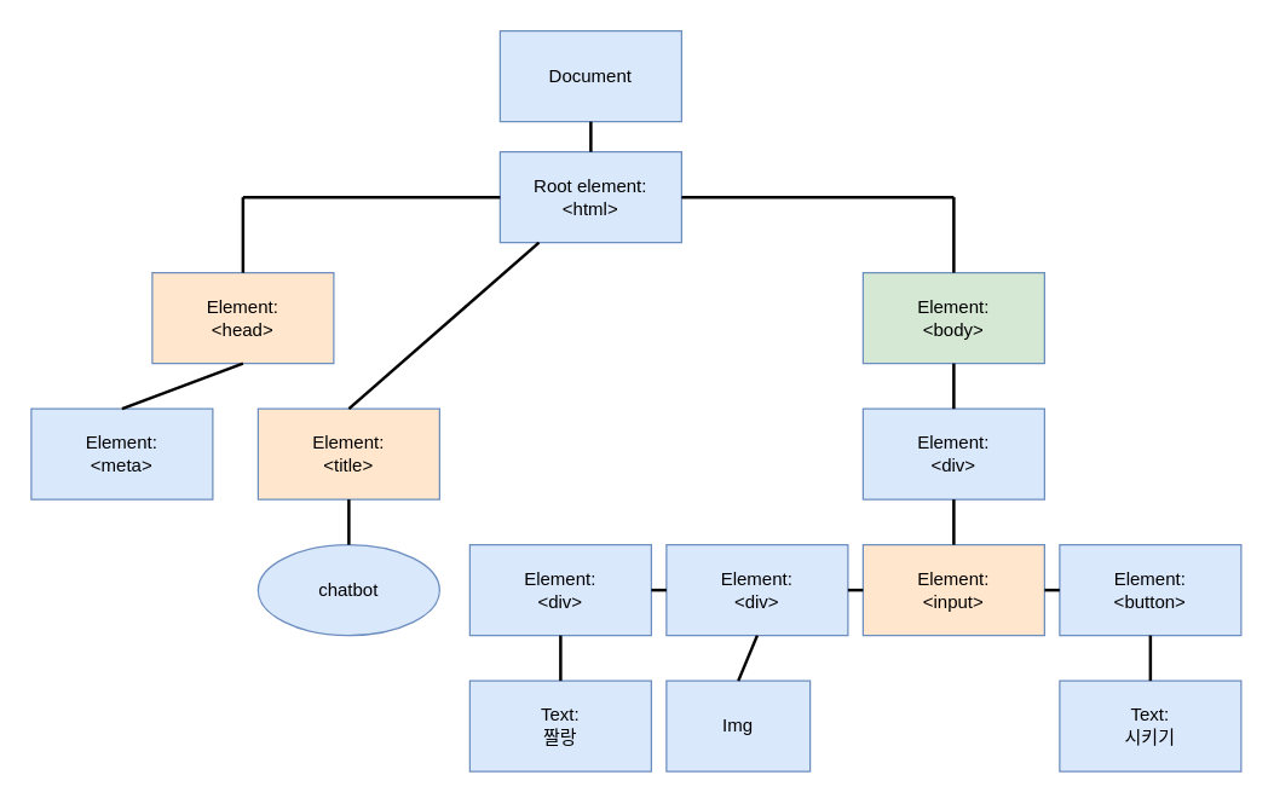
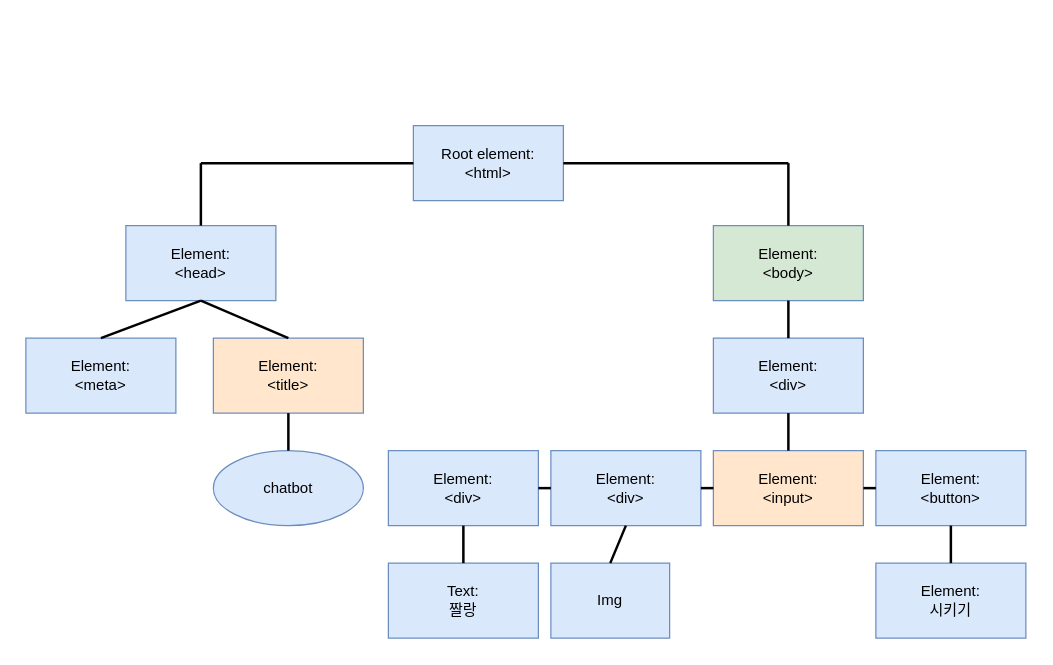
  <mxCell id="0" />
  <mxCell id="1" parent="0" />
- <mxCell id="2" value="Document" style="rounded=0;whiteSpace=wrap;html=1;fillColor=#dae8fc;strokeColor=#6c8ebf;" vertex="1" parent="1"><mxGeometry x="330" y="20" width="120" height="60" as="geometry" /></mxCell>
  <mxCell id="3" value="Root element:&lt;br&gt;&amp;lt;html&amp;gt;" style="rounded=0;whiteSpace=wrap;html=1;fillColor=#dae8fc;strokeColor=#6c8ebf;" vertex="1" parent="1"><mxGeometry x="330" y="100" width="120" height="60" as="geometry" /></mxCell>
- <mxCell id="4" value="Element:&lt;br&gt;&amp;lt;head&amp;gt;" style="rounded=0;whiteSpace=wrap;html=1;fillColor=#ffe6cc;strokeColor=#6c8ebf;" vertex="1" parent="1"><mxGeometry x="100" y="180" width="120" height="60" as="geometry" /></mxCell>
+ <mxCell id="4" value="Element:&lt;br&gt;&amp;lt;head&amp;gt;" style="rounded=0;whiteSpace=wrap;html=1;fillColor=#dae8fc;strokeColor=#6c8ebf;" vertex="1" parent="1"><mxGeometry x="100" y="180" width="120" height="60" as="geometry" /></mxCell>
  <mxCell id="5" value="Element:&lt;br&gt;&amp;lt;meta&amp;gt;" style="rounded=0;whiteSpace=wrap;html=1;fillColor=#dae8fc;strokeColor=#6c8ebf;" vertex="1" parent="1"><mxGeometry x="20" y="270" width="120" height="60" as="geometry" /></mxCell>
  <mxCell id="6" value="Element:&lt;br&gt;&amp;lt;title&amp;gt;" style="rounded=0;whiteSpace=wrap;html=1;fillColor=#ffe6cc;strokeColor=#6c8ebf;" vertex="1" parent="1"><mxGeometry x="170" y="270" width="120" height="60" as="geometry" /></mxCell>
  <mxCell id="7" value="chatbot" style="ellipse;whiteSpace=wrap;html=1;fillColor=#dae8fc;strokeColor=#6c8ebf;" vertex="1" parent="1"><mxGeometry x="170" y="360" width="120" height="60" as="geometry" /></mxCell>
  <mxCell id="8" value="Element:&lt;br&gt;&amp;lt;body&amp;gt;" style="rounded=0;whiteSpace=wrap;html=1;fillColor=#d5e8d4;strokeColor=#6c8ebf;" vertex="1" parent="1"><mxGeometry x="570" y="180" width="120" height="60" as="geometry" /></mxCell>
  <mxCell id="9" value="Element:&lt;br&gt;&amp;lt;div&amp;gt;" style="rounded=0;whiteSpace=wrap;html=1;fillColor=#dae8fc;strokeColor=#6c8ebf;" vertex="1" parent="1"><mxGeometry x="570" y="270" width="120" height="60" as="geometry" /></mxCell>
  <mxCell id="10" value="Element:&lt;br&gt;&amp;lt;div&amp;gt;" style="rounded=0;whiteSpace=wrap;html=1;fillColor=#dae8fc;strokeColor=#6c8ebf;" vertex="1" parent="1"><mxGeometry x="440" y="360" width="120" height="60" as="geometry" /></mxCell>
  <mxCell id="11" value="&lt;font face=&quot;helvetica&quot;&gt;Element:&lt;br&gt;&amp;lt;input&amp;gt;&lt;br&gt;&lt;/font&gt;" style="rounded=0;whiteSpace=wrap;html=1;fillColor=#ffe6cc;strokeColor=#6c8ebf;" vertex="1" parent="1"><mxGeometry x="570" y="360" width="120" height="60" as="geometry" /></mxCell>
  <mxCell id="12" value="Element:&lt;br&gt;&amp;lt;button&amp;gt;" style="rounded=0;whiteSpace=wrap;html=1;fillColor=#dae8fc;strokeColor=#6c8ebf;" vertex="1" parent="1"><mxGeometry x="700" y="360" width="120" height="60" as="geometry" /></mxCell>
  <mxCell id="13" value="&lt;span style=&quot;font-family: &amp;#34;helvetica&amp;#34;&quot;&gt;Element:&lt;/span&gt;&lt;br style=&quot;font-family: &amp;#34;helvetica&amp;#34;&quot;&gt;&lt;span style=&quot;font-family: &amp;#34;helvetica&amp;#34;&quot;&gt;&amp;lt;div&amp;gt;&lt;/span&gt;" style="rounded=0;whiteSpace=wrap;html=1;fillColor=#dae8fc;strokeColor=#6c8ebf;" vertex="1" parent="1"><mxGeometry x="310" y="360" width="120" height="60" as="geometry" /></mxCell>
  <mxCell id="14" value="Text:&lt;br&gt;짤랑" style="rounded=0;whiteSpace=wrap;html=1;fillColor=#dae8fc;strokeColor=#6c8ebf;" vertex="1" parent="1"><mxGeometry x="310" y="450" width="120" height="60" as="geometry" /></mxCell>
  <mxCell id="15" value="Img" style="rounded=0;whiteSpace=wrap;html=1;fillColor=#dae8fc;strokeColor=#6c8ebf;" vertex="1" parent="1"><mxGeometry x="440" y="450" width="95" height="60" as="geometry" /></mxCell>
- <mxCell id="16" value="Text:&lt;br&gt;시키기" style="rounded=0;whiteSpace=wrap;html=1;fillColor=#dae8fc;strokeColor=#6c8ebf;" vertex="1" parent="1"><mxGeometry x="700" y="450" width="120" height="60" as="geometry" /></mxCell>
+ <mxCell id="16" value="Element:&lt;br&gt;시키기" style="rounded=0;whiteSpace=wrap;html=1;fillColor=#dae8fc;strokeColor=#6c8ebf;" vertex="1" parent="1"><mxGeometry x="700" y="450" width="120" height="60" as="geometry" /></mxCell>
  <mxCell id="17" value="" style="endArrow=none;html=1;rounded=0;strokeColor=default;strokeWidth=2;entryX=0.5;entryY=1;entryDx=0;entryDy=0;exitX=0.5;exitY=0;exitDx=0;exitDy=0;" edge="1" parent="1" source="11" target="9"><mxGeometry width="50" height="50" relative="1" as="geometry"><mxPoint x="540" y="410" as="sourcePoint" /><mxPoint x="590" y="360" as="targetPoint" /></mxGeometry></mxCell>
  <mxCell id="18" value="" style="endArrow=none;html=1;rounded=0;strokeColor=default;strokeWidth=2;entryX=0.5;entryY=1;entryDx=0;entryDy=0;exitX=0.5;exitY=0;exitDx=0;exitDy=0;" edge="1" parent="1" source="9" target="8"><mxGeometry width="50" height="50" relative="1" as="geometry"><mxPoint x="540" y="410" as="sourcePoint" /><mxPoint x="590" y="360" as="targetPoint" /></mxGeometry></mxCell>
- <mxCell id="19" value="" style="endArrow=none;html=1;rounded=0;strokeColor=default;strokeWidth=2;entryX=0.5;entryY=1;entryDx=0;entryDy=0;exitX=0.5;exitY=0;exitDx=0;exitDy=0;" edge="1" parent="1" source="3" target="2"><mxGeometry width="50" height="50" relative="1" as="geometry"><mxPoint x="540" y="410" as="sourcePoint" /><mxPoint x="590" y="360" as="targetPoint" /></mxGeometry></mxCell>
  <mxCell id="20" value="" style="endArrow=none;html=1;rounded=0;strokeColor=default;strokeWidth=2;entryX=1;entryY=0.5;entryDx=0;entryDy=0;" edge="1" parent="1" target="3"><mxGeometry width="50" height="50" relative="1" as="geometry"><mxPoint x="630" y="130" as="sourcePoint" /><mxPoint x="590" y="360" as="targetPoint" /></mxGeometry></mxCell>
  <mxCell id="21" value="" style="endArrow=none;html=1;rounded=0;strokeColor=default;strokeWidth=2;exitX=0.5;exitY=0;exitDx=0;exitDy=0;exitPerimeter=0;" edge="1" parent="1" source="8"><mxGeometry width="50" height="50" relative="1" as="geometry"><mxPoint x="630" y="174" as="sourcePoint" /><mxPoint x="630" y="130" as="targetPoint" /></mxGeometry></mxCell>
  <mxCell id="22" value="" style="endArrow=none;html=1;rounded=0;strokeColor=default;strokeWidth=2;entryX=0;entryY=0.5;entryDx=0;entryDy=0;" edge="1" parent="1" target="3"><mxGeometry width="50" height="50" relative="1" as="geometry"><mxPoint x="160" y="130" as="sourcePoint" /><mxPoint x="590" y="360" as="targetPoint" /></mxGeometry></mxCell>
  <mxCell id="23" value="" style="endArrow=none;html=1;rounded=0;strokeColor=default;strokeWidth=2;entryX=0.5;entryY=1;entryDx=0;entryDy=0;exitX=0.5;exitY=0;exitDx=0;exitDy=0;" edge="1" parent="1" source="5" target="4"><mxGeometry width="50" height="50" relative="1" as="geometry"><mxPoint x="540" y="410" as="sourcePoint" /><mxPoint x="590" y="360" as="targetPoint" /></mxGeometry></mxCell>
  <mxCell id="24" value="" style="endArrow=none;html=1;rounded=0;strokeColor=default;strokeWidth=2;exitX=0.5;exitY=0;exitDx=0;exitDy=0;" edge="1" parent="1" source="4"><mxGeometry width="50" height="50" relative="1" as="geometry"><mxPoint x="540" y="410" as="sourcePoint" /><mxPoint x="160" y="130" as="targetPoint" /></mxGeometry></mxCell>
- <mxCell id="25" value="" style="endArrow=none;html=1;rounded=0;strokeColor=default;strokeWidth=2;exitX=0.5;exitY=0;exitDx=0;exitDy=0;" edge="1" parent="1" source="6" target="3"><mxGeometry width="50" height="50" relative="1" as="geometry"><mxPoint x="230" y="270" as="sourcePoint" /><mxPoint x="590" y="360" as="targetPoint" /></mxGeometry></mxCell>
+ <mxCell id="25" value="" style="endArrow=none;html=1;rounded=0;strokeColor=default;strokeWidth=2;entryX=0.5;entryY=1;entryDx=0;entryDy=0;exitX=0.5;exitY=0;exitDx=0;exitDy=0;" edge="1" parent="1" source="6" target="4"><mxGeometry width="50" height="50" relative="1" as="geometry"><mxPoint x="230" y="270" as="sourcePoint" /><mxPoint x="590" y="360" as="targetPoint" /></mxGeometry></mxCell>
  <mxCell id="26" value="" style="endArrow=none;html=1;rounded=0;strokeColor=default;strokeWidth=2;entryX=0.5;entryY=1;entryDx=0;entryDy=0;exitX=0.5;exitY=0;exitDx=0;exitDy=0;" edge="1" parent="1" source="7" target="6"><mxGeometry width="50" height="50" relative="1" as="geometry"><mxPoint x="540" y="410" as="sourcePoint" /><mxPoint x="590" y="360" as="targetPoint" /></mxGeometry></mxCell>
  <mxCell id="27" value="" style="endArrow=none;html=1;rounded=0;strokeColor=default;strokeWidth=2;entryX=0;entryY=0.5;entryDx=0;entryDy=0;exitX=1;exitY=0.5;exitDx=0;exitDy=0;" edge="1" parent="1" source="13" target="10"><mxGeometry width="50" height="50" relative="1" as="geometry"><mxPoint x="540" y="410" as="sourcePoint" /><mxPoint x="590" y="360" as="targetPoint" /></mxGeometry></mxCell>
  <mxCell id="28" value="" style="endArrow=none;html=1;rounded=0;strokeColor=default;strokeWidth=2;entryX=0;entryY=0.5;entryDx=0;entryDy=0;exitX=1;exitY=0.5;exitDx=0;exitDy=0;" edge="1" parent="1" source="10" target="11"><mxGeometry width="50" height="50" relative="1" as="geometry"><mxPoint x="540" y="410" as="sourcePoint" /><mxPoint x="590" y="360" as="targetPoint" /></mxGeometry></mxCell>
  <mxCell id="29" value="" style="endArrow=none;html=1;rounded=0;strokeColor=default;strokeWidth=2;entryX=1;entryY=0.5;entryDx=0;entryDy=0;" edge="1" parent="1" source="12" target="11"><mxGeometry width="50" height="50" relative="1" as="geometry"><mxPoint x="540" y="410" as="sourcePoint" /><mxPoint x="590" y="360" as="targetPoint" /></mxGeometry></mxCell>
  <mxCell id="30" value="" style="endArrow=none;html=1;rounded=0;strokeColor=default;strokeWidth=2;entryX=0.5;entryY=1;entryDx=0;entryDy=0;exitX=0.5;exitY=0;exitDx=0;exitDy=0;" edge="1" parent="1" source="14" target="13"><mxGeometry width="50" height="50" relative="1" as="geometry"><mxPoint x="540" y="410" as="sourcePoint" /><mxPoint x="590" y="360" as="targetPoint" /></mxGeometry></mxCell>
  <mxCell id="31" value="" style="endArrow=none;html=1;rounded=0;strokeColor=default;strokeWidth=2;entryX=0.5;entryY=1;entryDx=0;entryDy=0;exitX=0.5;exitY=0;exitDx=0;exitDy=0;" edge="1" parent="1" source="15" target="10"><mxGeometry width="50" height="50" relative="1" as="geometry"><mxPoint x="540" y="410" as="sourcePoint" /><mxPoint x="590" y="360" as="targetPoint" /></mxGeometry></mxCell>
  <mxCell id="32" value="" style="endArrow=none;html=1;rounded=0;strokeColor=default;strokeWidth=2;entryX=0.5;entryY=1;entryDx=0;entryDy=0;exitX=0.5;exitY=0;exitDx=0;exitDy=0;" edge="1" parent="1" source="16" target="12"><mxGeometry width="50" height="50" relative="1" as="geometry"><mxPoint x="540" y="410" as="sourcePoint" /><mxPoint x="590" y="360" as="targetPoint" /></mxGeometry></mxCell>
